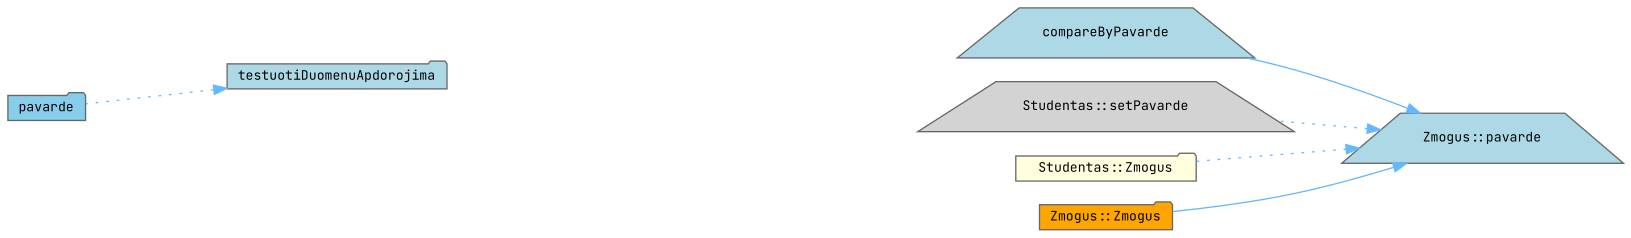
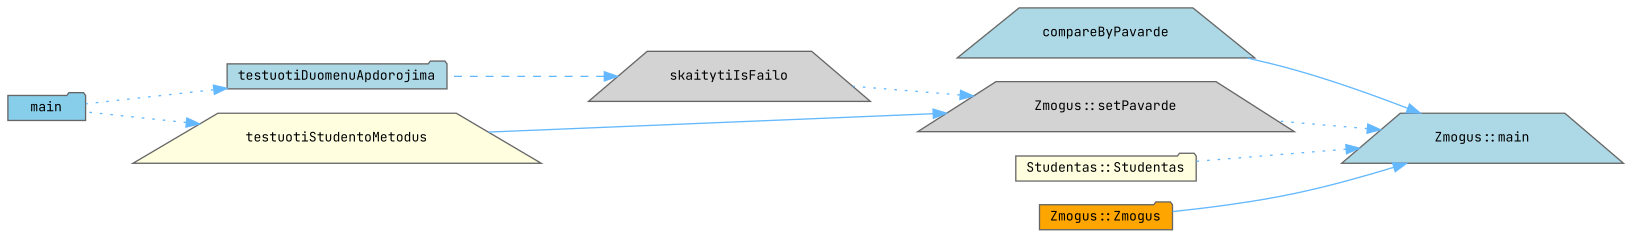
  digraph {
    fontname="JetBrains Mono"
    rankdir=RL
    node [color=grey40 fillcolor=lightblue fontname="JetBrains Mono" fontsize=10 shape=trapezium style=filled]
    edge [color=steelblue1 dir=back fontname="JetBrains Mono" fontsize=10 labelfontname=Helvetica labelfontsize=10 style=dotted]
-   n1 [color=gray40 fontcolor=black height=0.2 label="Zmogus::pavarde" width=0.4]
+   n1 [color=gray40 fontcolor=black height=0.2 label="Zmogus::main" width=0.4]
    n2 [height=0.2 label=compareByPavarde width=0.4]
-   n3 [fillcolor=lightgrey height=0.2 label="Studentas::setPavarde" width=0.4]
-   n4 [fillcolor=lightyellow height=0.2 label="Studentas::Zmogus" shape=folder width=0.4]
+   n3 [fillcolor=lightgrey height=0.2 label="Zmogus::setPavarde" width=0.4]
+   n4 [fillcolor=lightyellow height=0.2 label="Studentas::Studentas" shape=folder width=0.4]
    n5 [fillcolor=orange height=0.2 label="Zmogus::Zmogus" shape=folder width=0.4]
+   n6 [fillcolor=lightgrey height=0.2 label=skaitytiIsFailo width=0.4]
+   n7 [fillcolor=lightyellow height=0.2 label=testuotiStudentoMetodus width=0.4]
    n8 [height=0.2 label=testuotiDuomenuApdorojima shape=folder width=0.4]
-   n9 [fillcolor=skyblue height=0.2 label=pavarde shape=folder width=0.4]
+   n9 [fillcolor=skyblue height=0.2 label=main shape=folder width=0.4]
    n1 -> n2 [style=solid]
    n1 -> n3
    n1 -> n4
    n1 -> n5 [style=solid]
+   n3 -> n6
+   n3 -> n7 [style=solid]
+   n6 -> n8 [style=dashed]
+   n7 -> n9
    n8 -> n9
  }
